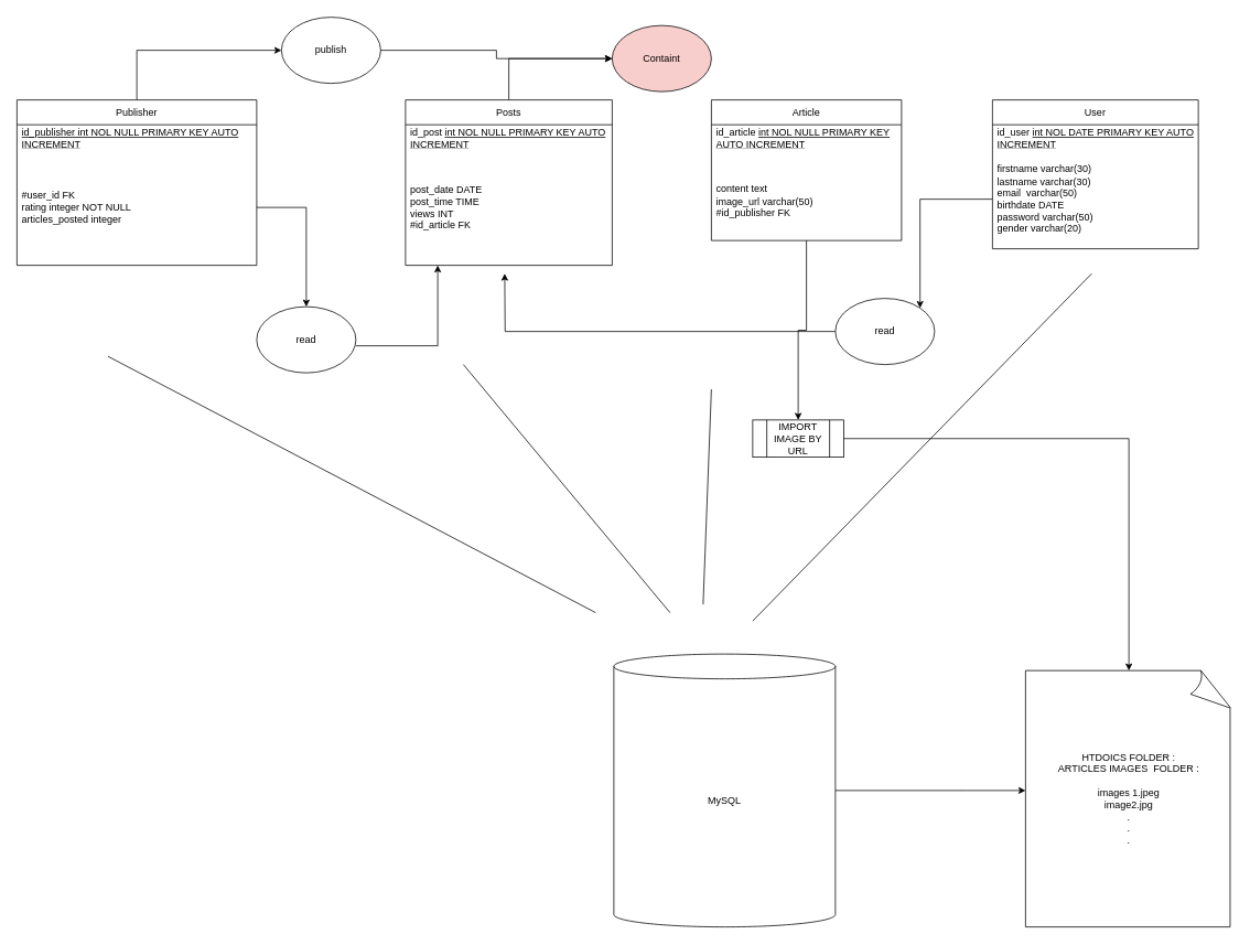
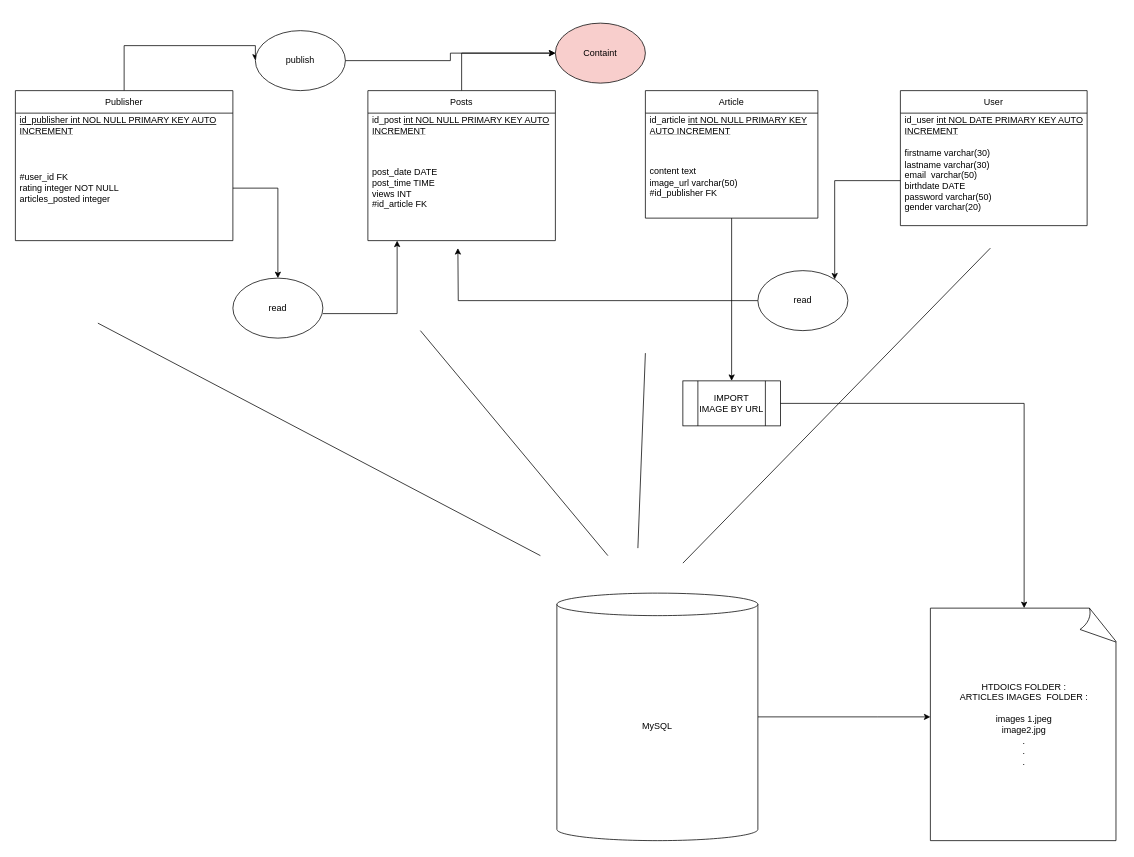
  <mxCell id="0" />
  <mxCell id="1" parent="0" />
  <mxCell id="2" style="edgeStyle=orthogonalEdgeStyle;rounded=0;orthogonalLoop=1;jettySize=auto;html=1;" parent="1" source="3" edge="1"><mxGeometry relative="1" as="geometry"><mxPoint x="1240" y="955" as="targetPoint" /><Array as="points"><mxPoint x="1170" y="955" /><mxPoint x="1170" y="955" /></Array></mxGeometry></mxCell>
  <mxCell id="3" value="MySQL" style="shape=cylinder3;whiteSpace=wrap;html=1;boundedLbl=1;backgroundOutline=1;size=15;" parent="1" vertex="1"><mxGeometry x="742" y="790" width="268" height="330" as="geometry" /></mxCell>
  <mxCell id="4" style="edgeStyle=orthogonalEdgeStyle;rounded=0;orthogonalLoop=1;jettySize=auto;html=1;entryX=0.5;entryY=0;entryDx=0;entryDy=0;" parent="1" source="5" target="33" edge="1"><mxGeometry relative="1" as="geometry" /></mxCell>
  <mxCell id="5" value="Article" style="swimlane;fontStyle=0;childLayout=stackLayout;horizontal=1;startSize=30;horizontalStack=0;resizeParent=1;resizeParentMax=0;resizeLast=0;collapsible=1;marginBottom=0;whiteSpace=wrap;html=1;" parent="1" vertex="1"><mxGeometry x="860" y="120" width="230" height="170" as="geometry" /></mxCell>
  <mxCell id="6" value="id_article&amp;nbsp;&lt;u&gt;int NOL NULL PRIMARY KEY AUTO INCREMENT&lt;/u&gt;" style="text;strokeColor=none;fillColor=none;align=left;verticalAlign=middle;spacingLeft=4;spacingRight=4;overflow=hidden;points=[[0,0.5],[1,0.5]];portConstraint=eastwest;rotatable=0;whiteSpace=wrap;html=1;" parent="5" vertex="1"><mxGeometry y="30" width="230" height="30" as="geometry" /></mxCell>
  <mxCell id="7" value="&lt;br&gt;content text&lt;br&gt;image_url varchar(50)&lt;br&gt;#id_publisher FK" style="text;strokeColor=none;fillColor=none;align=left;verticalAlign=middle;spacingLeft=4;spacingRight=4;overflow=hidden;points=[[0,0.5],[1,0.5]];portConstraint=eastwest;rotatable=0;whiteSpace=wrap;html=1;" parent="5" vertex="1"><mxGeometry y="60" width="230" height="110" as="geometry" /></mxCell>
  <mxCell id="8" value="User" style="swimlane;fontStyle=0;childLayout=stackLayout;horizontal=1;startSize=30;horizontalStack=0;resizeParent=1;resizeParentMax=0;resizeLast=0;collapsible=1;marginBottom=0;whiteSpace=wrap;html=1;" parent="1" vertex="1"><mxGeometry x="1200" y="120" width="249" height="180" as="geometry" /></mxCell>
  <mxCell id="9" value="id_user&amp;nbsp;&lt;u&gt;int NOL DATE PRIMARY KEY AUTO INCREMENT&lt;/u&gt;" style="text;strokeColor=none;fillColor=none;align=left;verticalAlign=middle;spacingLeft=4;spacingRight=4;overflow=hidden;points=[[0,0.5],[1,0.5]];portConstraint=eastwest;rotatable=0;whiteSpace=wrap;html=1;" parent="8" vertex="1"><mxGeometry y="30" width="249" height="30" as="geometry" /></mxCell>
  <mxCell id="10" value="firstname varchar(30)&lt;br&gt;lastname varchar(30)&lt;br&gt;email&amp;nbsp; varchar(50)&lt;br&gt;birthdate DATE&lt;br&gt;password varchar(50)&lt;br&gt;gender varchar(20)" style="text;strokeColor=none;fillColor=none;align=left;verticalAlign=middle;spacingLeft=4;spacingRight=4;overflow=hidden;points=[[0,0.5],[1,0.5]];portConstraint=eastwest;rotatable=0;whiteSpace=wrap;html=1;" parent="8" vertex="1"><mxGeometry y="60" width="249" height="120" as="geometry" /></mxCell>
  <mxCell id="11" style="edgeStyle=orthogonalEdgeStyle;rounded=0;orthogonalLoop=1;jettySize=auto;html=1;entryX=0;entryY=0.5;entryDx=0;entryDy=0;" parent="1" source="12" target="21" edge="1"><mxGeometry relative="1" as="geometry"><Array as="points"><mxPoint x="615" y="70" /></Array></mxGeometry></mxCell>
  <mxCell id="12" value="Posts" style="swimlane;fontStyle=0;childLayout=stackLayout;horizontal=1;startSize=30;horizontalStack=0;resizeParent=1;resizeParentMax=0;resizeLast=0;collapsible=1;marginBottom=0;whiteSpace=wrap;html=1;" parent="1" vertex="1"><mxGeometry x="490" y="120" width="250" height="200" as="geometry" /></mxCell>
  <mxCell id="13" value="id_post&amp;nbsp;&lt;u&gt;int NOL NULL PRIMARY KEY AUTO INCREMENT&lt;/u&gt;" style="text;strokeColor=none;fillColor=none;align=left;verticalAlign=middle;spacingLeft=4;spacingRight=4;overflow=hidden;points=[[0,0.5],[1,0.5]];portConstraint=eastwest;rotatable=0;whiteSpace=wrap;html=1;" parent="12" vertex="1"><mxGeometry y="30" width="250" height="30" as="geometry" /></mxCell>
  <mxCell id="14" value="post_date DATE&lt;br&gt;post_time TIME&lt;br&gt;views INT&lt;br&gt;#id_article FK" style="text;strokeColor=none;fillColor=none;align=left;verticalAlign=middle;spacingLeft=4;spacingRight=4;overflow=hidden;points=[[0,0.5],[1,0.5]];portConstraint=eastwest;rotatable=0;whiteSpace=wrap;html=1;" parent="12" vertex="1"><mxGeometry y="60" width="250" height="140" as="geometry" /></mxCell>
  <mxCell id="15" style="edgeStyle=orthogonalEdgeStyle;rounded=0;orthogonalLoop=1;jettySize=auto;html=1;entryX=0;entryY=0.5;entryDx=0;entryDy=0;" parent="1" source="16" target="19" edge="1"><mxGeometry relative="1" as="geometry"><mxPoint x="310" y="50" as="targetPoint" /><Array as="points"><mxPoint x="165" y="60" /></Array></mxGeometry></mxCell>
  <mxCell id="16" value="Publisher" style="swimlane;fontStyle=0;childLayout=stackLayout;horizontal=1;startSize=30;horizontalStack=0;resizeParent=1;resizeParentMax=0;resizeLast=0;collapsible=1;marginBottom=0;whiteSpace=wrap;html=1;" parent="1" vertex="1"><mxGeometry x="20" y="120" width="290" height="200" as="geometry" /></mxCell>
  <mxCell id="17" value="&lt;u&gt;id_publisher int NOL NULL PRIMARY KEY AUTO INCREMENT&lt;/u&gt;" style="text;strokeColor=none;fillColor=none;align=left;verticalAlign=middle;spacingLeft=4;spacingRight=4;overflow=hidden;points=[[0,0.5],[1,0.5]];portConstraint=eastwest;rotatable=0;whiteSpace=wrap;html=1;" parent="16" vertex="1"><mxGeometry y="30" width="290" height="30" as="geometry" /></mxCell>
  <mxCell id="18" value="#user_id FK&lt;br&gt;rating integer NOT NULL&lt;br&gt;articles_posted integer&lt;br&gt;" style="text;strokeColor=none;fillColor=none;align=left;verticalAlign=middle;spacingLeft=4;spacingRight=4;overflow=hidden;points=[[0,0.5],[1,0.5]];portConstraint=eastwest;rotatable=0;whiteSpace=wrap;html=1;" parent="16" vertex="1"><mxGeometry y="60" width="290" height="140" as="geometry" /></mxCell>
- <mxCell id="19" value="publish" style="ellipse;whiteSpace=wrap;html=1;" parent="1" vertex="1"><mxGeometry x="340" y="20" width="120" height="80" as="geometry" /></mxCell>
+ <mxCell id="19" value="publish" style="ellipse;whiteSpace=wrap;html=1;" parent="1" vertex="1"><mxGeometry x="340" y="40" width="120" height="80" as="geometry" /></mxCell>
  <mxCell id="20" style="edgeStyle=orthogonalEdgeStyle;rounded=0;orthogonalLoop=1;jettySize=auto;html=1;" parent="1" source="19" target="21" edge="1"><mxGeometry relative="1" as="geometry" /></mxCell>
  <mxCell id="21" value="Containt" style="ellipse;whiteSpace=wrap;html=1;fillColor=#f8cecc;" parent="1" vertex="1"><mxGeometry x="740" y="30" width="120" height="80" as="geometry" /></mxCell>
  <mxCell id="22" style="edgeStyle=orthogonalEdgeStyle;rounded=0;orthogonalLoop=1;jettySize=auto;html=1;" parent="1" source="23" edge="1"><mxGeometry relative="1" as="geometry"><mxPoint x="610" y="330" as="targetPoint" /></mxGeometry></mxCell>
  <mxCell id="23" value="read" style="ellipse;whiteSpace=wrap;html=1;" parent="1" vertex="1"><mxGeometry x="1010" y="360" width="120" height="80" as="geometry" /></mxCell>
  <mxCell id="24" style="edgeStyle=orthogonalEdgeStyle;rounded=0;orthogonalLoop=1;jettySize=auto;html=1;entryX=1;entryY=0;entryDx=0;entryDy=0;" parent="1" source="10" target="23" edge="1"><mxGeometry relative="1" as="geometry" /></mxCell>
  <mxCell id="25" style="edgeStyle=orthogonalEdgeStyle;rounded=0;orthogonalLoop=1;jettySize=auto;html=1;entryX=0.156;entryY=1;entryDx=0;entryDy=0;entryPerimeter=0;" parent="1" target="14" edge="1"><mxGeometry relative="1" as="geometry"><mxPoint x="529" y="330" as="targetPoint" /><mxPoint x="430" y="417.33" as="sourcePoint" /><Array as="points"><mxPoint x="529" y="417" /></Array></mxGeometry></mxCell>
  <mxCell id="26" value="read" style="ellipse;whiteSpace=wrap;html=1;" parent="1" vertex="1"><mxGeometry x="310" y="370" width="120" height="80" as="geometry" /></mxCell>
  <mxCell id="27" style="edgeStyle=orthogonalEdgeStyle;rounded=0;orthogonalLoop=1;jettySize=auto;html=1;" parent="1" source="18" target="26" edge="1"><mxGeometry relative="1" as="geometry" /></mxCell>
  <mxCell id="28" value="" style="endArrow=none;html=1;rounded=0;" parent="1" edge="1"><mxGeometry width="50" height="50" relative="1" as="geometry"><mxPoint x="910" y="750" as="sourcePoint" /><mxPoint x="1320" y="330" as="targetPoint" /></mxGeometry></mxCell>
  <mxCell id="29" value="" style="endArrow=none;html=1;rounded=0;" parent="1" edge="1"><mxGeometry width="50" height="50" relative="1" as="geometry"><mxPoint x="130" y="430" as="sourcePoint" /><mxPoint x="720" y="740" as="targetPoint" /></mxGeometry></mxCell>
  <mxCell id="30" value="" style="endArrow=none;html=1;rounded=0;" parent="1" edge="1"><mxGeometry width="50" height="50" relative="1" as="geometry"><mxPoint x="560" y="440" as="sourcePoint" /><mxPoint x="810" y="740" as="targetPoint" /></mxGeometry></mxCell>
  <mxCell id="31" value="" style="endArrow=none;html=1;rounded=0;" parent="1" edge="1"><mxGeometry width="50" height="50" relative="1" as="geometry"><mxPoint x="860" y="470" as="sourcePoint" /><mxPoint x="850" y="730" as="targetPoint" /></mxGeometry></mxCell>
  <mxCell id="32" value="HTDOICS FOLDER :&lt;br&gt;ARTICLES IMAGES&amp;nbsp; FOLDER :&lt;br&gt;&lt;br&gt;images 1.jpeg&lt;br&gt;image2.jpg&lt;br&gt;.&lt;br&gt;.&lt;br&gt;.&lt;br&gt;" style="whiteSpace=wrap;html=1;shape=mxgraph.basic.document" parent="1" vertex="1"><mxGeometry x="1240" y="810" width="250" height="310" as="geometry" /></mxCell>
- <mxCell id="33" value="IMPORT IMAGE BY URL" style="shape=process;whiteSpace=wrap;html=1;backgroundOutline=1;size=0.154;" parent="1" vertex="1"><mxGeometry x="910" y="507" width="110" height="45" as="geometry" /></mxCell>
+ <mxCell id="33" value="IMPORT IMAGE BY URL" style="shape=process;whiteSpace=wrap;html=1;backgroundOutline=1;size=0.154;" parent="1" vertex="1"><mxGeometry x="910" y="507" width="130" height="60" as="geometry" /></mxCell>
  <mxCell id="34" style="edgeStyle=orthogonalEdgeStyle;rounded=0;orthogonalLoop=1;jettySize=auto;html=1;entryX=0.5;entryY=0;entryDx=0;entryDy=0;entryPerimeter=0;" parent="1" source="33" target="32" edge="1"><mxGeometry relative="1" as="geometry" /></mxCell>
